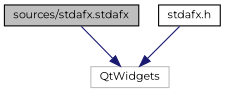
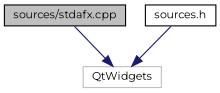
  digraph {
    fontname=Montserrat
    node [color=black fillcolor=white fontname=Montserrat fontsize=10 shape=record style=filled]
    edge [color=midnightblue fontname=Montserrat fontsize=10 labelfontname=Helvetica labelfontsize=10 style=solid]
-   n1 [fillcolor=grey75 fontcolor=black height=0.2 label="sources/stdafx.stdafx" width=0.4]
+   n1 [fillcolor=grey75 fontcolor=black height=0.2 label="sources/stdafx.cpp" width=0.4]
    n2 [color=grey75 height=0.2 label=QtWidgets width=0.4]
-   n3 [height=0.2 label="stdafx.h" width=0.4]
+   n3 [height=0.2 label="sources.h" width=0.4]
    n1 -> n2
    n3 -> n2
  }
